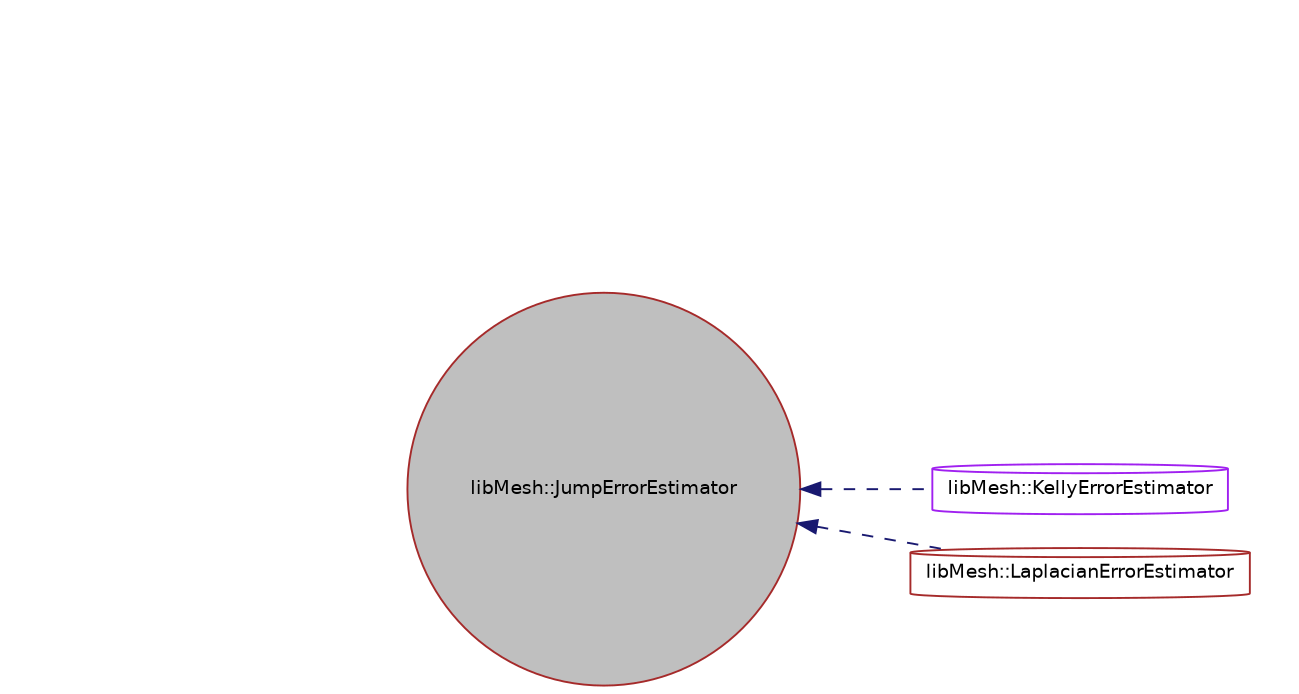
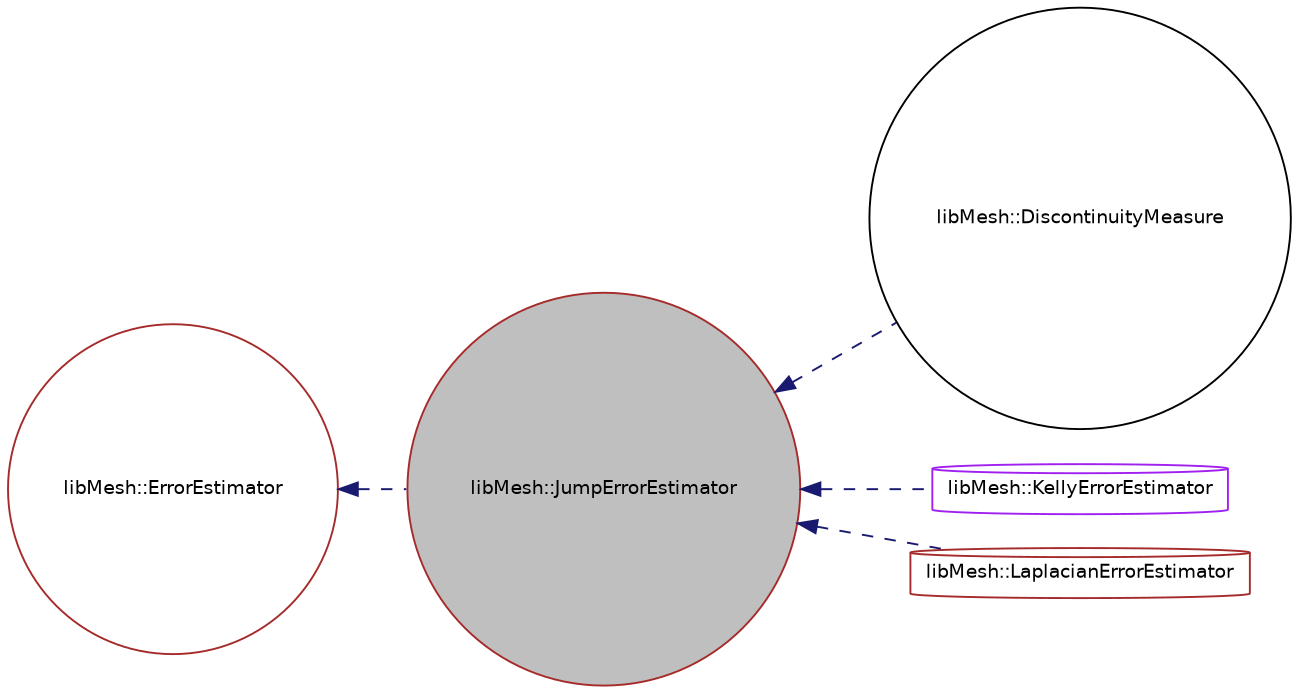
  digraph {
    rankdir=LR
    node [color=brown fillcolor=white fontname=Helvetica fontsize=10 shape=circle style=filled]
    edge [color=midnightblue dir=back fontname=Helvetica fontsize=10 labelfontname=Helvetica labelfontsize=10 style=dashed]
    n1 [fillcolor=grey75 fontcolor=black height=0.2 label="libMesh::JumpErrorEstimator" width=0.4]
+   n2 [color=black height=0.2 label="libMesh::DiscontinuityMeasure" width=0.4]
    n3 [color=purple height=0.2 label="libMesh::KellyErrorEstimator" shape=cylinder width=0.4]
    n4 [height=0.2 label="libMesh::LaplacianErrorEstimator" shape=cylinder width=0.4]
+   n5 [height=0.2 label="libMesh::ErrorEstimator" width=0.4]
+   n1 -> n2
    n1 -> n3
    n1 -> n4
+   n5 -> n1
  }
